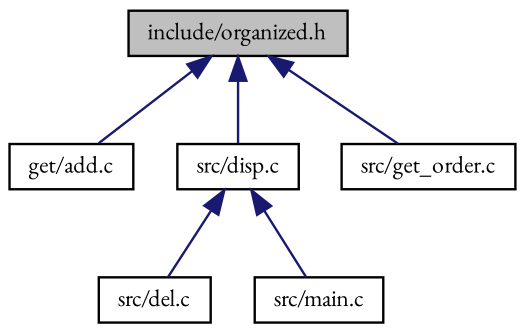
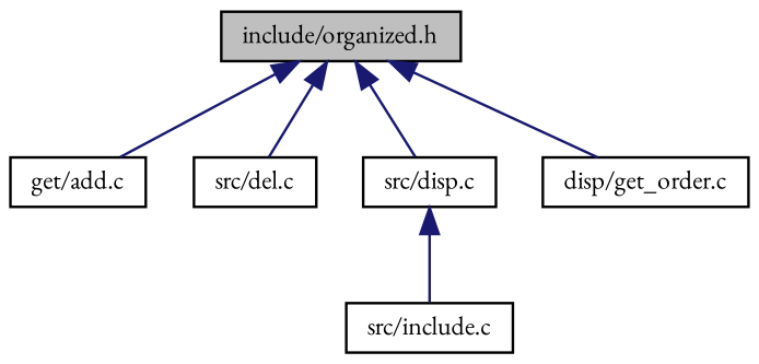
  digraph {
    fontname="EB Garamond"
    node [color=black fillcolor=white fontname="EB Garamond" fontsize=10 shape=record style=filled]
    edge [color=midnightblue dir=back fontname="EB Garamond" fontsize=10 labelfontname=Helvetica labelfontsize=10 style=solid]
    n1 [fillcolor=grey75 fontcolor=black height=0.2 label="include/organized.h" width=0.4]
    n2 [height=0.2 label="get/add.c" width=0.4]
    n3 [height=0.2 label="src/del.c" width=0.4]
    n4 [height=0.2 label="src/disp.c" width=0.4]
-   n5 [height=0.2 label="src/get_order.c" width=0.4]
-   n6 [height=0.2 label="src/main.c" width=0.4]
+   n5 [height=0.2 label="disp/get_order.c" width=0.4]
+   n6 [height=0.2 label="src/include.c" width=0.4]
    n1 -> n2
-   n4 -> n3
+   n1 -> n3
    n1 -> n4
    n1 -> n5
    n4 -> n6
  }
